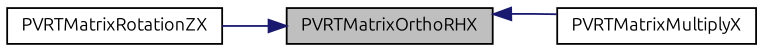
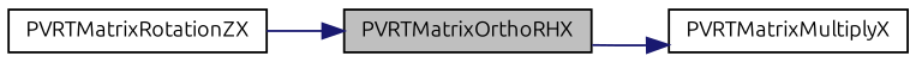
  digraph {
    fontname=Ubuntu
    rankdir=LR
    node [color=black fillcolor=white fontname=Ubuntu fontsize=10 shape=record style=filled]
    edge [color=midnightblue fontname=Ubuntu fontsize=10 labelfontname=Helvetica labelfontsize=10 style=solid]
    n1 [fillcolor=grey75 fontcolor=black height=0.2 label=PVRTMatrixOrthoRHX width=0.4]
    n2 [height=0.2 label=PVRTMatrixMultiplyX width=0.4]
    n3 [height=0.2 label=PVRTMatrixRotationZX width=0.4]
-   n2 -> n1
+   n1 -> n2
    n3 -> n1
  }
